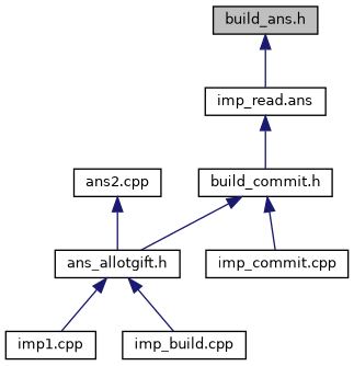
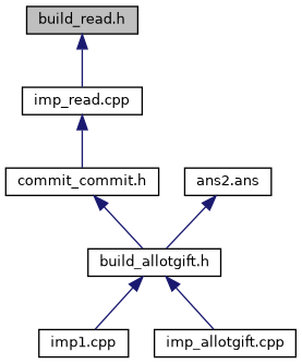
  digraph {
    node [color=black fillcolor=white fontname=Helvetica fontsize=10 shape=record style=filled]
    edge [color=midnightblue dir=back fontname=Helvetica fontsize=10 labelfontname=Helvetica labelfontsize=10 style=solid]
-   n1 [fillcolor=grey75 fontcolor=black height=0.2 label="build_ans.h" width=0.4]
-   n2 [height=0.2 label="imp_read.ans" width=0.4]
-   n3 [height=0.2 label="build_commit.h" width=0.4]
-   n4 [height=0.2 label="ans_allotgift.h" width=0.4]
-   n5 [height=0.2 label="imp_commit.cpp" width=0.4]
+   n1 [fillcolor=grey75 fontcolor=black height=0.2 label="build_read.h" width=0.4]
+   n2 [height=0.2 label="imp_read.cpp" width=0.4]
+   n3 [height=0.2 label="commit_commit.h" width=0.4]
+   n4 [height=0.2 label="build_allotgift.h" width=0.4]
    n6 [height=0.2 label="imp1.cpp" width=0.4]
-   n7 [height=0.2 label="imp_build.cpp" width=0.4]
-   n8 [height=0.2 label="ans2.cpp" width=0.4]
+   n7 [height=0.2 label="imp_allotgift.cpp" width=0.4]
+   n8 [height=0.2 label="ans2.ans" width=0.4]
    n1 -> n2
    n2 -> n3
    n3 -> n4
-   n3 -> n5
    n4 -> n6
    n4 -> n7
    n8 -> n4
  }
